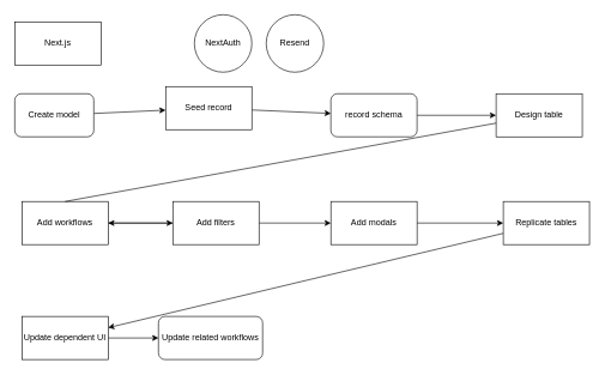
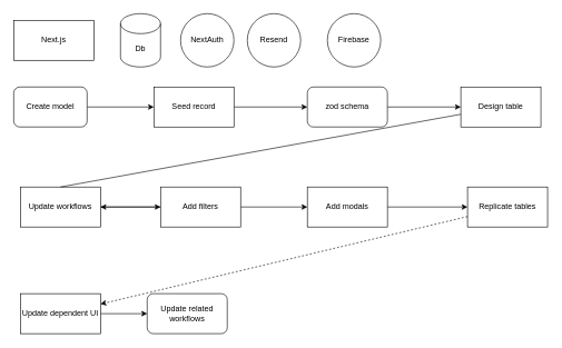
  <mxCell id="0" />
  <mxCell id="1" parent="0" />
+ <mxCell id="2" value="Db" style="shape=cylinder3;whiteSpace=wrap;html=1;boundedLbl=1;backgroundOutline=1;size=15;" parent="1" vertex="1"><mxGeometry x="180" y="20" width="60" height="80" as="geometry" /></mxCell>
  <mxCell id="3" value="Next.js" style="rounded=0;whiteSpace=wrap;html=1;" parent="1" vertex="1"><mxGeometry x="20" y="30" width="120" height="60" as="geometry" /></mxCell>
  <mxCell id="4" value="Resend" style="ellipse;whiteSpace=wrap;html=1;aspect=fixed;" parent="1" vertex="1"><mxGeometry x="370" y="20" width="80" height="80" as="geometry" /></mxCell>
+ <mxCell id="5" value="Firebase" style="ellipse;whiteSpace=wrap;html=1;aspect=fixed;" parent="1" vertex="1"><mxGeometry x="490" y="20" width="80" height="80" as="geometry" /></mxCell>
  <mxCell id="6" value="NextAuth" style="ellipse;whiteSpace=wrap;html=1;aspect=fixed;" parent="1" vertex="1"><mxGeometry x="270" y="20" width="80" height="80" as="geometry" /></mxCell>
  <mxCell id="7" value="" style="edgeStyle=none;html=1;" edge="1" parent="1" source="8" target="10"><mxGeometry relative="1" as="geometry" /></mxCell>
  <mxCell id="8" value="Create model" style="rounded=1;whiteSpace=wrap;html=1;" vertex="1" parent="1"><mxGeometry x="20" y="130" width="110" height="60" as="geometry" /></mxCell>
  <mxCell id="9" value="" style="edgeStyle=none;html=1;" edge="1" parent="1" source="10" target="24"><mxGeometry relative="1" as="geometry" /></mxCell>
- <mxCell id="10" value="Seed record" style="whiteSpace=wrap;html=1;" vertex="1" parent="1"><mxGeometry x="230" y="120" width="120" height="60" as="geometry" /></mxCell>
+ <mxCell id="10" value="Seed record" style="whiteSpace=wrap;html=1;" vertex="1" parent="1"><mxGeometry x="230" y="130" width="120" height="60" as="geometry" /></mxCell>
  <mxCell id="11" value="" style="edgeStyle=none;html=1;startArrow=none;" edge="1" parent="1" source="26" target="14"><mxGeometry relative="1" as="geometry" /></mxCell>
  <mxCell id="12" value="Design table" style="whiteSpace=wrap;html=1;" vertex="1" parent="1"><mxGeometry x="690" y="130" width="120" height="60" as="geometry" /></mxCell>
  <mxCell id="13" value="" style="edgeStyle=none;html=1;" edge="1" parent="1" source="14" target="26"><mxGeometry relative="1" as="geometry" /></mxCell>
- <mxCell id="14" value="Add workflows" style="whiteSpace=wrap;html=1;" vertex="1" parent="1"><mxGeometry x="30" y="280" width="120" height="60" as="geometry" /></mxCell>
+ <mxCell id="14" value="Update workflows" style="whiteSpace=wrap;html=1;" vertex="1" parent="1"><mxGeometry x="30" y="280" width="120" height="60" as="geometry" /></mxCell>
  <mxCell id="15" value="" style="edgeStyle=none;html=1;" edge="1" parent="1" source="26" target="17"><mxGeometry relative="1" as="geometry" /></mxCell>
  <mxCell id="16" value="" style="edgeStyle=none;html=1;" edge="1" parent="1" source="17" target="19"><mxGeometry relative="1" as="geometry" /></mxCell>
  <mxCell id="17" value="Add modals" style="whiteSpace=wrap;html=1;" vertex="1" parent="1"><mxGeometry x="460" y="280" width="120" height="60" as="geometry" /></mxCell>
- <mxCell id="18" value="" style="edgeStyle=none;html=1;" edge="1" parent="1" source="19" target="21"><mxGeometry relative="1" as="geometry" /></mxCell>
+ <mxCell id="18" value="" style="edgeStyle=none;html=1;dashed=1;" edge="1" parent="1" source="19" target="21"><mxGeometry relative="1" as="geometry" /></mxCell>
  <mxCell id="19" value="Replicate tables" style="whiteSpace=wrap;html=1;" vertex="1" parent="1"><mxGeometry x="700" y="280" width="120" height="60" as="geometry" /></mxCell>
  <mxCell id="20" value="" style="edgeStyle=none;html=1;" edge="1" parent="1" source="21" target="22"><mxGeometry relative="1" as="geometry" /></mxCell>
  <mxCell id="21" value="Update dependent UI" style="whiteSpace=wrap;html=1;" vertex="1" parent="1"><mxGeometry x="30" y="440" width="120" height="60" as="geometry" /></mxCell>
- <mxCell id="22" value="Update related workflows" style="rounded=1;whiteSpace=wrap;html=1;" vertex="1" parent="1"><mxGeometry x="220" y="440" width="145" height="60" as="geometry" /></mxCell>
+ <mxCell id="22" value="Update related workflows" style="rounded=1;whiteSpace=wrap;html=1;" vertex="1" parent="1"><mxGeometry x="220" y="440" width="120" height="60" as="geometry" /></mxCell>
  <mxCell id="23" value="" style="edgeStyle=none;html=1;" edge="1" parent="1" source="24" target="12"><mxGeometry relative="1" as="geometry" /></mxCell>
- <mxCell id="24" value="record schema" style="rounded=1;whiteSpace=wrap;html=1;" vertex="1" parent="1"><mxGeometry x="460" y="130" width="120" height="60" as="geometry" /></mxCell>
+ <mxCell id="24" value="zod schema" style="rounded=1;whiteSpace=wrap;html=1;" vertex="1" parent="1"><mxGeometry x="460" y="130" width="120" height="60" as="geometry" /></mxCell>
  <mxCell id="25" value="" style="edgeStyle=none;html=1;endArrow=none;entryX=0.5;entryY=0;entryDx=0;entryDy=0;" edge="1" parent="1" source="12" target="14"><mxGeometry relative="1" as="geometry"><mxPoint x="690" y="167.164" as="sourcePoint" /><mxPoint x="140" y="232.836" as="targetPoint" /></mxGeometry></mxCell>
  <mxCell id="26" value="Add filters" style="whiteSpace=wrap;html=1;" vertex="1" parent="1"><mxGeometry x="240" y="280" width="120" height="60" as="geometry" /></mxCell>
